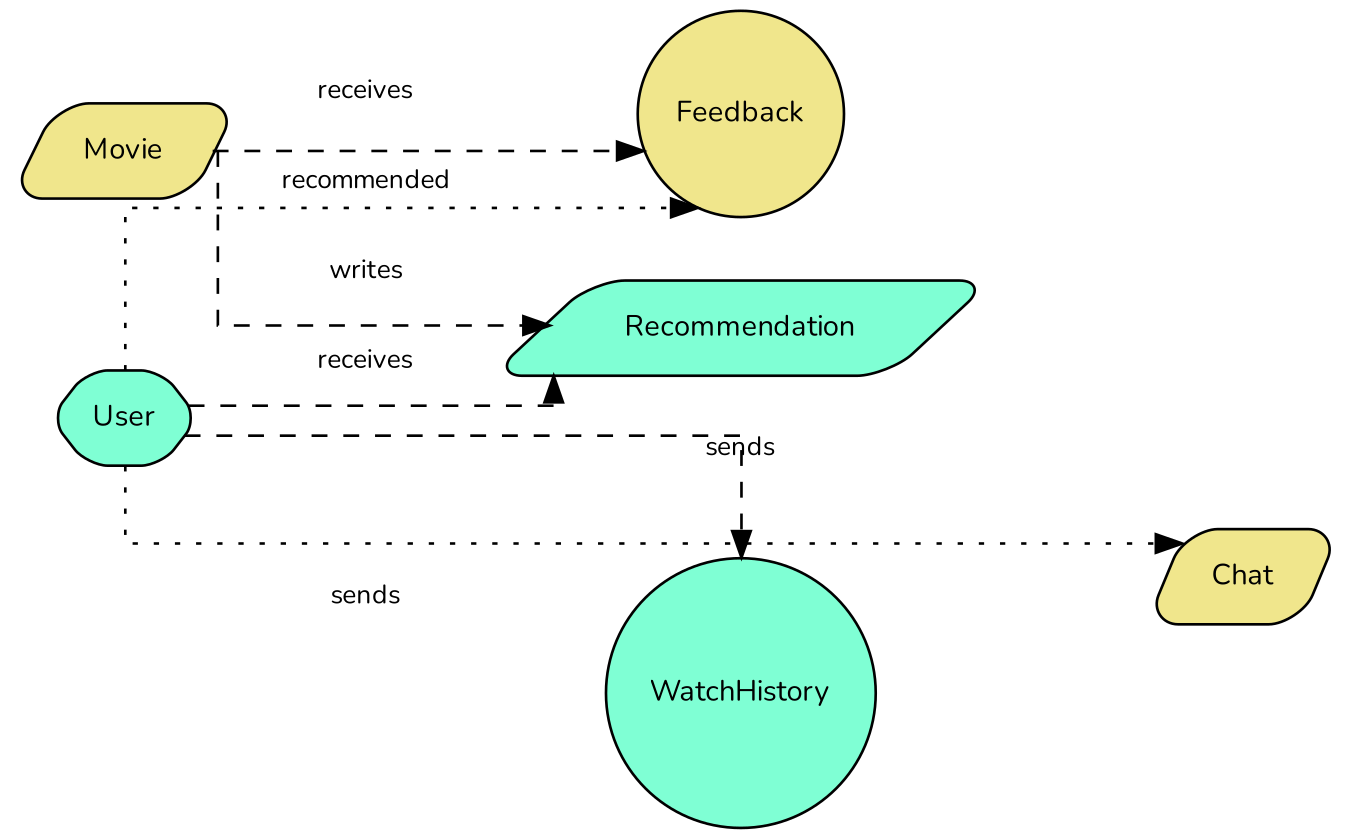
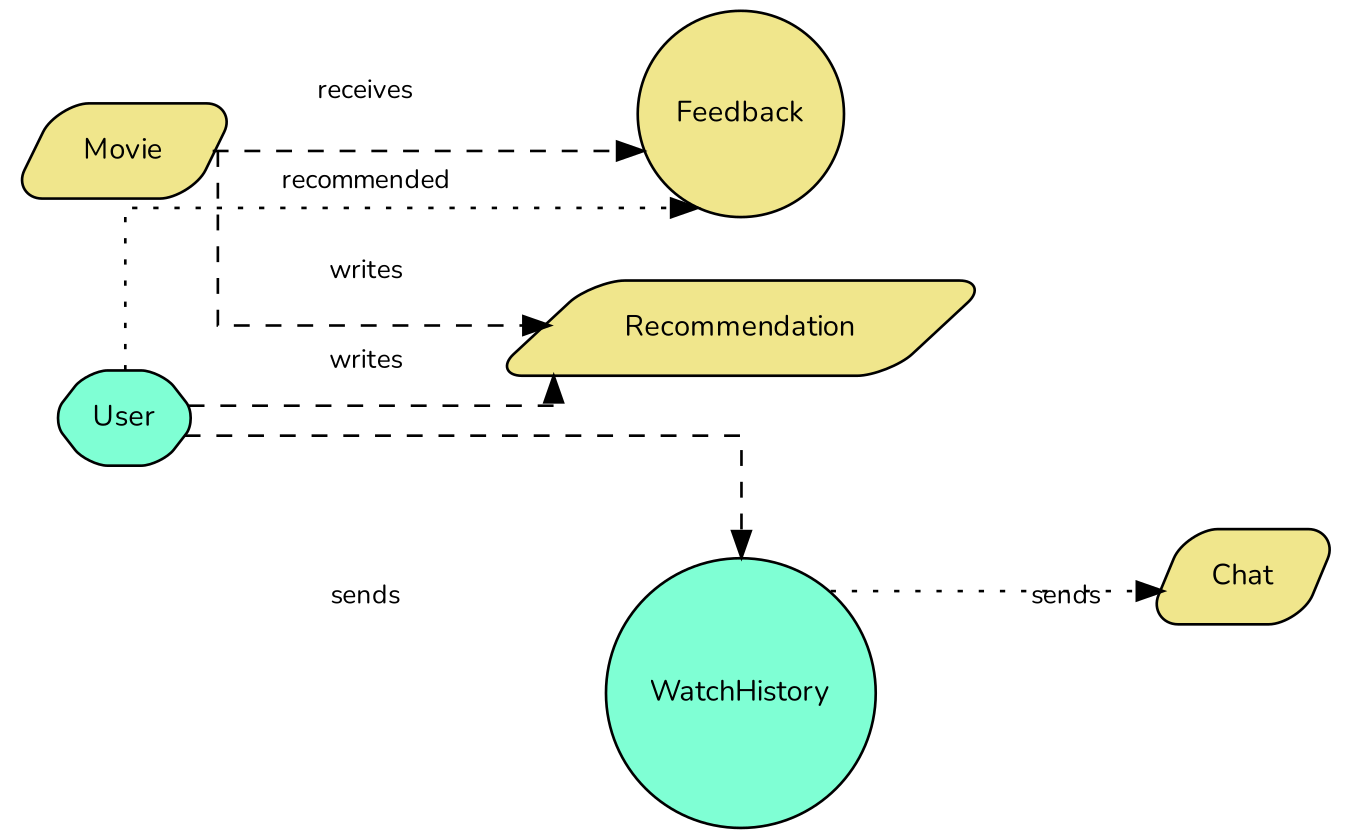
  digraph {
    bgcolor=white
    fontname=Nunito
    rankdir=LR
    splines=ortho
    node [fillcolor=khaki fontname=Nunito fontsize=11 shape=parallelogram style="rounded,filled"]
    edge [fontname=Nunito fontsize=10 style=dashed]
    n1 [fillcolor=aquamarine label=User shape=hexagon]
    n2 [label=Feedback shape=circle]
    n3 [fillcolor=aquamarine label=WatchHistory shape=circle]
    n4 [label=Chat]
-   n5 [fillcolor=aquamarine label=Recommendation]
+   n5 [label=Recommendation]
    n6 [label=Movie]
    n1 -> n2 [label=writes style=dotted]
    n1 -> n3 [label=sends]
-   n1 -> n4 [label=sends style=dotted]
-   n1 -> n5 [label=receives]
+   n3 -> n4 [label=sends style=dotted]
+   n1 -> n5 [label=writes]
    n6 -> n2 [label=receives]
    n6 -> n5 [label=recommended]
  }
